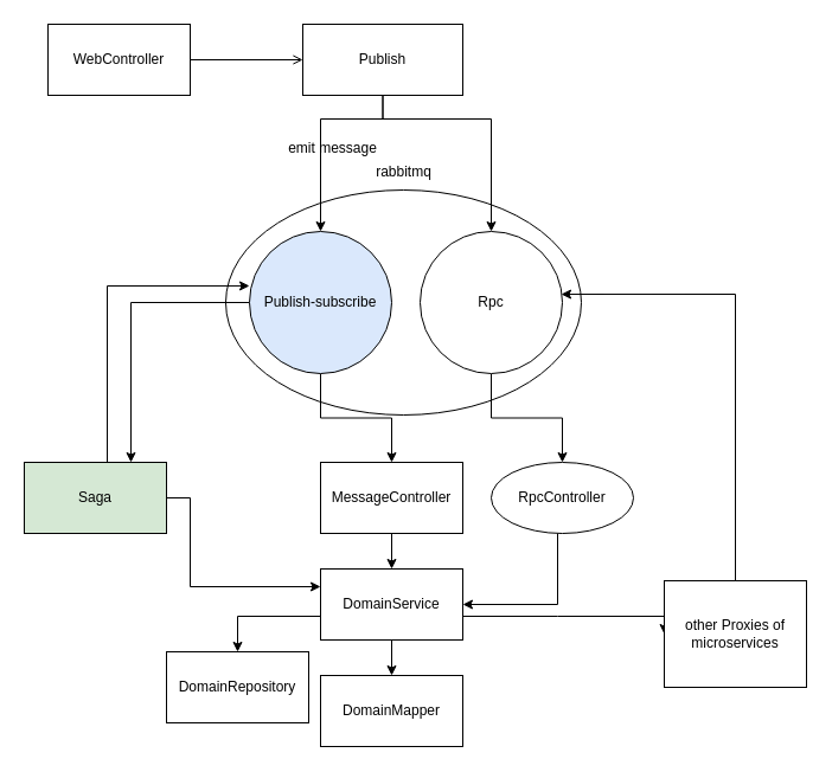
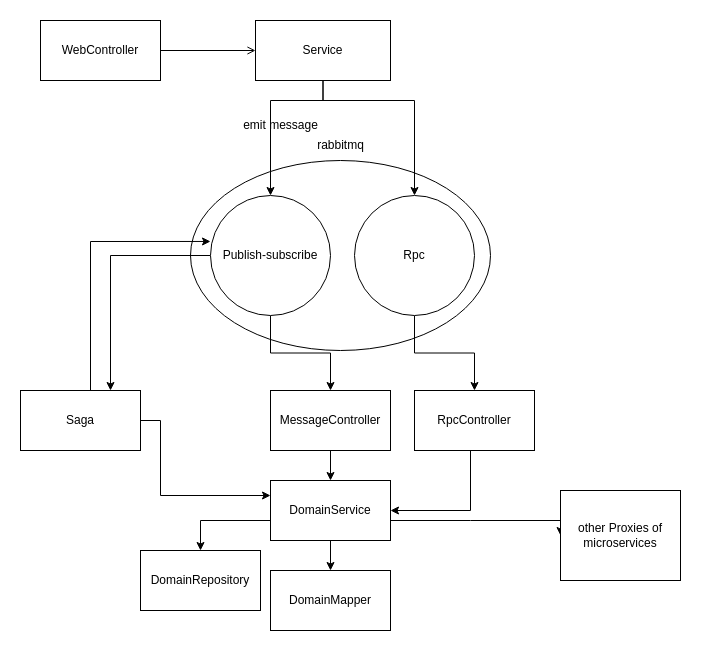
  <mxCell id="0" />
  <mxCell id="1" parent="0" />
  <mxCell id="2" value="" style="ellipse;whiteSpace=wrap;html=1;" vertex="1" parent="1"><mxGeometry x="190" y="160" width="300" height="190" as="geometry" /></mxCell>
  <mxCell id="3" style="edgeStyle=orthogonalEdgeStyle;rounded=0;orthogonalLoop=1;jettySize=auto;html=1;entryX=0;entryY=0.5;entryDx=0;entryDy=0;endArrow=open;" edge="1" parent="1" source="4" target="7"><mxGeometry relative="1" as="geometry" /></mxCell>
  <mxCell id="4" value="WebController" style="rounded=0;whiteSpace=wrap;html=1;" vertex="1" parent="1"><mxGeometry x="40" y="20" width="120" height="60" as="geometry" /></mxCell>
  <mxCell id="5" style="edgeStyle=orthogonalEdgeStyle;rounded=0;orthogonalLoop=1;jettySize=auto;html=1;entryX=0.5;entryY=0;entryDx=0;entryDy=0;" edge="1" parent="1" source="7" target="11"><mxGeometry relative="1" as="geometry"><Array as="points"><mxPoint x="323" y="100" /><mxPoint x="270" y="100" /></Array></mxGeometry></mxCell>
  <mxCell id="6" style="edgeStyle=orthogonalEdgeStyle;rounded=0;orthogonalLoop=1;jettySize=auto;html=1;entryX=0.5;entryY=0;entryDx=0;entryDy=0;" edge="1" parent="1" source="7" target="13"><mxGeometry relative="1" as="geometry"><Array as="points"><mxPoint x="323" y="100" /><mxPoint x="414" y="100" /></Array></mxGeometry></mxCell>
- <mxCell id="7" value="Publish" style="rounded=0;whiteSpace=wrap;html=1;" vertex="1" parent="1"><mxGeometry x="255" y="20" width="135" height="60" as="geometry" /></mxCell>
+ <mxCell id="7" value="Service" style="rounded=0;whiteSpace=wrap;html=1;" vertex="1" parent="1"><mxGeometry x="255" y="20" width="135" height="60" as="geometry" /></mxCell>
  <mxCell id="8" value="rabbitmq" style="text;html=1;align=center;verticalAlign=middle;resizable=0;points=[];autosize=1;strokeColor=none;fillColor=none;" vertex="1" parent="1"><mxGeometry x="305" y="130" width="70" height="30" as="geometry" /></mxCell>
  <mxCell id="9" style="edgeStyle=orthogonalEdgeStyle;rounded=0;orthogonalLoop=1;jettySize=auto;html=1;entryX=0.5;entryY=0;entryDx=0;entryDy=0;" edge="1" parent="1" source="11" target="16"><mxGeometry relative="1" as="geometry" /></mxCell>
  <mxCell id="10" style="edgeStyle=orthogonalEdgeStyle;rounded=0;orthogonalLoop=1;jettySize=auto;html=1;entryX=0.75;entryY=0;entryDx=0;entryDy=0;" edge="1" parent="1" source="11" target="29"><mxGeometry relative="1" as="geometry" /></mxCell>
- <mxCell id="11" value="Publish-subscribe" style="ellipse;whiteSpace=wrap;html=1;aspect=fixed;fillColor=#dae8fc;" vertex="1" parent="1"><mxGeometry x="210" y="195" width="120" height="120" as="geometry" /></mxCell>
+ <mxCell id="11" value="Publish-subscribe" style="ellipse;whiteSpace=wrap;html=1;aspect=fixed;" vertex="1" parent="1"><mxGeometry x="210" y="195" width="120" height="120" as="geometry" /></mxCell>
  <mxCell id="12" style="edgeStyle=orthogonalEdgeStyle;rounded=0;orthogonalLoop=1;jettySize=auto;html=1;entryX=0.5;entryY=0;entryDx=0;entryDy=0;" edge="1" parent="1" source="13" target="18"><mxGeometry relative="1" as="geometry" /></mxCell>
  <mxCell id="13" value="Rpc" style="ellipse;whiteSpace=wrap;html=1;aspect=fixed;" vertex="1" parent="1"><mxGeometry x="354" y="195" width="120" height="120" as="geometry" /></mxCell>
  <mxCell id="14" value="emit message" style="text;html=1;align=center;verticalAlign=middle;resizable=0;points=[];autosize=1;strokeColor=none;fillColor=none;" vertex="1" parent="1"><mxGeometry x="230" y="110" width="100" height="30" as="geometry" /></mxCell>
  <mxCell id="15" style="edgeStyle=orthogonalEdgeStyle;rounded=0;orthogonalLoop=1;jettySize=auto;html=1;entryX=0.5;entryY=0;entryDx=0;entryDy=0;" edge="1" parent="1" source="16" target="22"><mxGeometry relative="1" as="geometry" /></mxCell>
  <mxCell id="16" value="MessageController" style="rounded=0;whiteSpace=wrap;html=1;" vertex="1" parent="1"><mxGeometry x="270" y="390" width="120" height="60" as="geometry" /></mxCell>
  <mxCell id="17" style="edgeStyle=orthogonalEdgeStyle;rounded=0;orthogonalLoop=1;jettySize=auto;html=1;entryX=1;entryY=0.5;entryDx=0;entryDy=0;" edge="1" parent="1" source="18" target="22"><mxGeometry relative="1" as="geometry"><Array as="points"><mxPoint x="470" y="510" /></Array></mxGeometry></mxCell>
- <mxCell id="18" value="RpcController" style="ellipse;whiteSpace=wrap;html=1;" vertex="1" parent="1"><mxGeometry x="414" y="390" width="120" height="60" as="geometry" /></mxCell>
+ <mxCell id="18" value="RpcController" style="rounded=0;whiteSpace=wrap;html=1;" vertex="1" parent="1"><mxGeometry x="414" y="390" width="120" height="60" as="geometry" /></mxCell>
  <mxCell id="19" style="edgeStyle=orthogonalEdgeStyle;rounded=0;orthogonalLoop=1;jettySize=auto;html=1;entryX=0;entryY=0.5;entryDx=0;entryDy=0;" edge="1" parent="1" source="22" target="24"><mxGeometry relative="1" as="geometry"><Array as="points"><mxPoint x="470" y="520" /><mxPoint x="470" y="520" /></Array></mxGeometry></mxCell>
  <mxCell id="20" style="edgeStyle=orthogonalEdgeStyle;rounded=0;orthogonalLoop=1;jettySize=auto;html=1;entryX=0.5;entryY=0;entryDx=0;entryDy=0;" edge="1" parent="1" source="22" target="25"><mxGeometry relative="1" as="geometry"><Array as="points"><mxPoint x="200" y="520" /></Array></mxGeometry></mxCell>
  <mxCell id="21" style="edgeStyle=orthogonalEdgeStyle;rounded=0;orthogonalLoop=1;jettySize=auto;html=1;" edge="1" parent="1" source="22" target="26"><mxGeometry relative="1" as="geometry" /></mxCell>
  <mxCell id="22" value="DomainService" style="rounded=0;whiteSpace=wrap;html=1;" vertex="1" parent="1"><mxGeometry x="270" y="480" width="120" height="60" as="geometry" /></mxCell>
- <mxCell id="23" style="edgeStyle=orthogonalEdgeStyle;rounded=0;orthogonalLoop=1;jettySize=auto;html=1;entryX=0.992;entryY=0.442;entryDx=0;entryDy=0;entryPerimeter=0;" edge="1" parent="1" source="24" target="13"><mxGeometry relative="1" as="geometry"><Array as="points"><mxPoint x="620" y="248" /></Array></mxGeometry></mxCell>
  <mxCell id="24" value="other Proxies of microservices" style="rounded=0;whiteSpace=wrap;html=1;" vertex="1" parent="1"><mxGeometry x="560" y="490" width="120" height="90" as="geometry" /></mxCell>
  <mxCell id="25" value="DomainRepository" style="rounded=0;whiteSpace=wrap;html=1;" vertex="1" parent="1"><mxGeometry x="140" y="550" width="120" height="60" as="geometry" /></mxCell>
  <mxCell id="26" value="DomainMapper" style="rounded=0;whiteSpace=wrap;html=1;" vertex="1" parent="1"><mxGeometry x="270" y="570" width="120" height="60" as="geometry" /></mxCell>
  <mxCell id="27" style="edgeStyle=orthogonalEdgeStyle;rounded=0;orthogonalLoop=1;jettySize=auto;html=1;entryX=0;entryY=0.25;entryDx=0;entryDy=0;" edge="1" parent="1" source="29" target="22"><mxGeometry relative="1" as="geometry"><Array as="points"><mxPoint x="160" y="420" /><mxPoint x="160" y="495" /></Array></mxGeometry></mxCell>
  <mxCell id="28" style="edgeStyle=orthogonalEdgeStyle;rounded=0;orthogonalLoop=1;jettySize=auto;html=1;entryX=0;entryY=0.383;entryDx=0;entryDy=0;entryPerimeter=0;" edge="1" parent="1" source="29" target="11"><mxGeometry relative="1" as="geometry"><Array as="points"><mxPoint x="90" y="241" /></Array></mxGeometry></mxCell>
- <mxCell id="29" value="Saga" style="rounded=0;whiteSpace=wrap;html=1;fillColor=#d5e8d4;" vertex="1" parent="1"><mxGeometry x="20" y="390" width="120" height="60" as="geometry" /></mxCell>
+ <mxCell id="29" value="Saga" style="rounded=0;whiteSpace=wrap;html=1;" vertex="1" parent="1"><mxGeometry x="20" y="390" width="120" height="60" as="geometry" /></mxCell>
